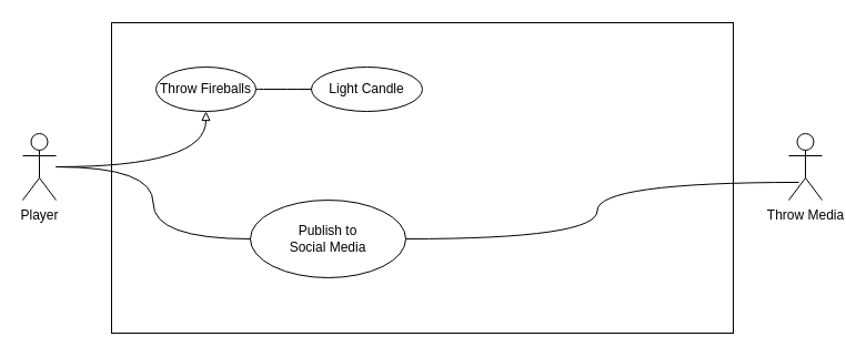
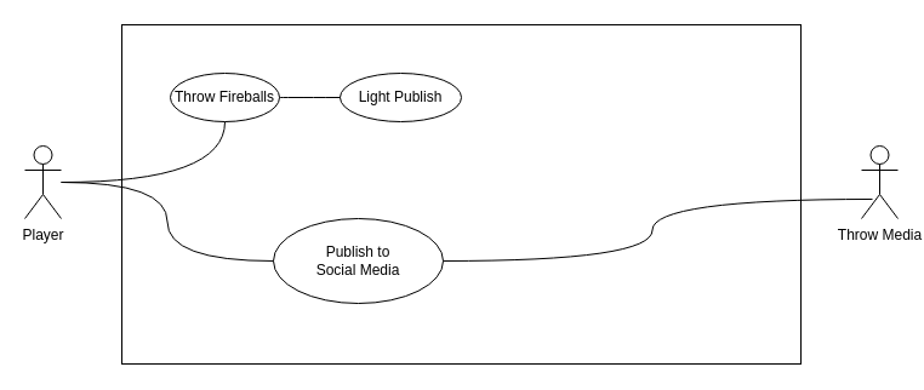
  <mxCell id="0" />
  <mxCell id="1" parent="0" />
- <mxCell id="2" style="edgeStyle=orthogonalEdgeStyle;rounded=0;orthogonalLoop=1;jettySize=auto;html=1;curved=1;endArrow=block;endFill=0;" parent="1" source="4" target="7" edge="1"><mxGeometry relative="1" as="geometry" /></mxCell>
+ <mxCell id="2" style="edgeStyle=orthogonalEdgeStyle;rounded=0;orthogonalLoop=1;jettySize=auto;html=1;curved=1;endArrow=none;endFill=0;" parent="1" source="4" target="7" edge="1"><mxGeometry relative="1" as="geometry" /></mxCell>
  <mxCell id="3" style="edgeStyle=orthogonalEdgeStyle;curved=1;rounded=0;orthogonalLoop=1;jettySize=auto;html=1;endArrow=none;endFill=0;" parent="1" source="4" target="11" edge="1"><mxGeometry relative="1" as="geometry" /></mxCell>
  <mxCell id="4" value="Player" style="shape=umlActor;verticalLabelPosition=bottom;labelBackgroundColor=#ffffff;verticalAlign=top;html=1;" parent="1" vertex="1"><mxGeometry x="20" y="120" width="30" height="60" as="geometry" /></mxCell>
  <mxCell id="5" value="" style="rounded=0;whiteSpace=wrap;html=1;fillColor=none;" parent="1" vertex="1"><mxGeometry x="100" y="20" width="560" height="280" as="geometry" /></mxCell>
  <mxCell id="6" style="edgeStyle=orthogonalEdgeStyle;curved=1;rounded=0;orthogonalLoop=1;jettySize=auto;html=1;endArrow=none;endFill=0;" parent="1" source="7" target="8" edge="1"><mxGeometry relative="1" as="geometry" /></mxCell>
  <mxCell id="7" value="Throw Fireballs" style="ellipse;whiteSpace=wrap;html=1;fillColor=none;" parent="1" vertex="1"><mxGeometry x="140" y="60" width="90" height="40" as="geometry" /></mxCell>
- <mxCell id="8" value="Light Candle" style="ellipse;whiteSpace=wrap;html=1;fillColor=none;" parent="1" vertex="1"><mxGeometry x="280" y="60" width="100" height="40" as="geometry" /></mxCell>
+ <mxCell id="8" value="Light Publish" style="ellipse;whiteSpace=wrap;html=1;fillColor=none;" parent="1" vertex="1"><mxGeometry x="280" y="60" width="100" height="40" as="geometry" /></mxCell>
  <mxCell id="9" value="Throw Media" style="shape=umlActor;verticalLabelPosition=bottom;labelBackgroundColor=#ffffff;verticalAlign=top;html=1;fillColor=none;" parent="1" vertex="1"><mxGeometry x="710" y="120" width="30" height="60" as="geometry" /></mxCell>
  <mxCell id="10" style="edgeStyle=orthogonalEdgeStyle;curved=1;rounded=0;orthogonalLoop=1;jettySize=auto;html=1;entryX=0.3;entryY=0.733;entryDx=0;entryDy=0;entryPerimeter=0;endArrow=none;endFill=0;" parent="1" source="11" target="9" edge="1"><mxGeometry relative="1" as="geometry" /></mxCell>
  <mxCell id="11" value="Publish to &lt;br&gt;Social Media" style="ellipse;whiteSpace=wrap;html=1;fillColor=none;" parent="1" vertex="1"><mxGeometry x="225" y="180" width="140" height="70" as="geometry" /></mxCell>
